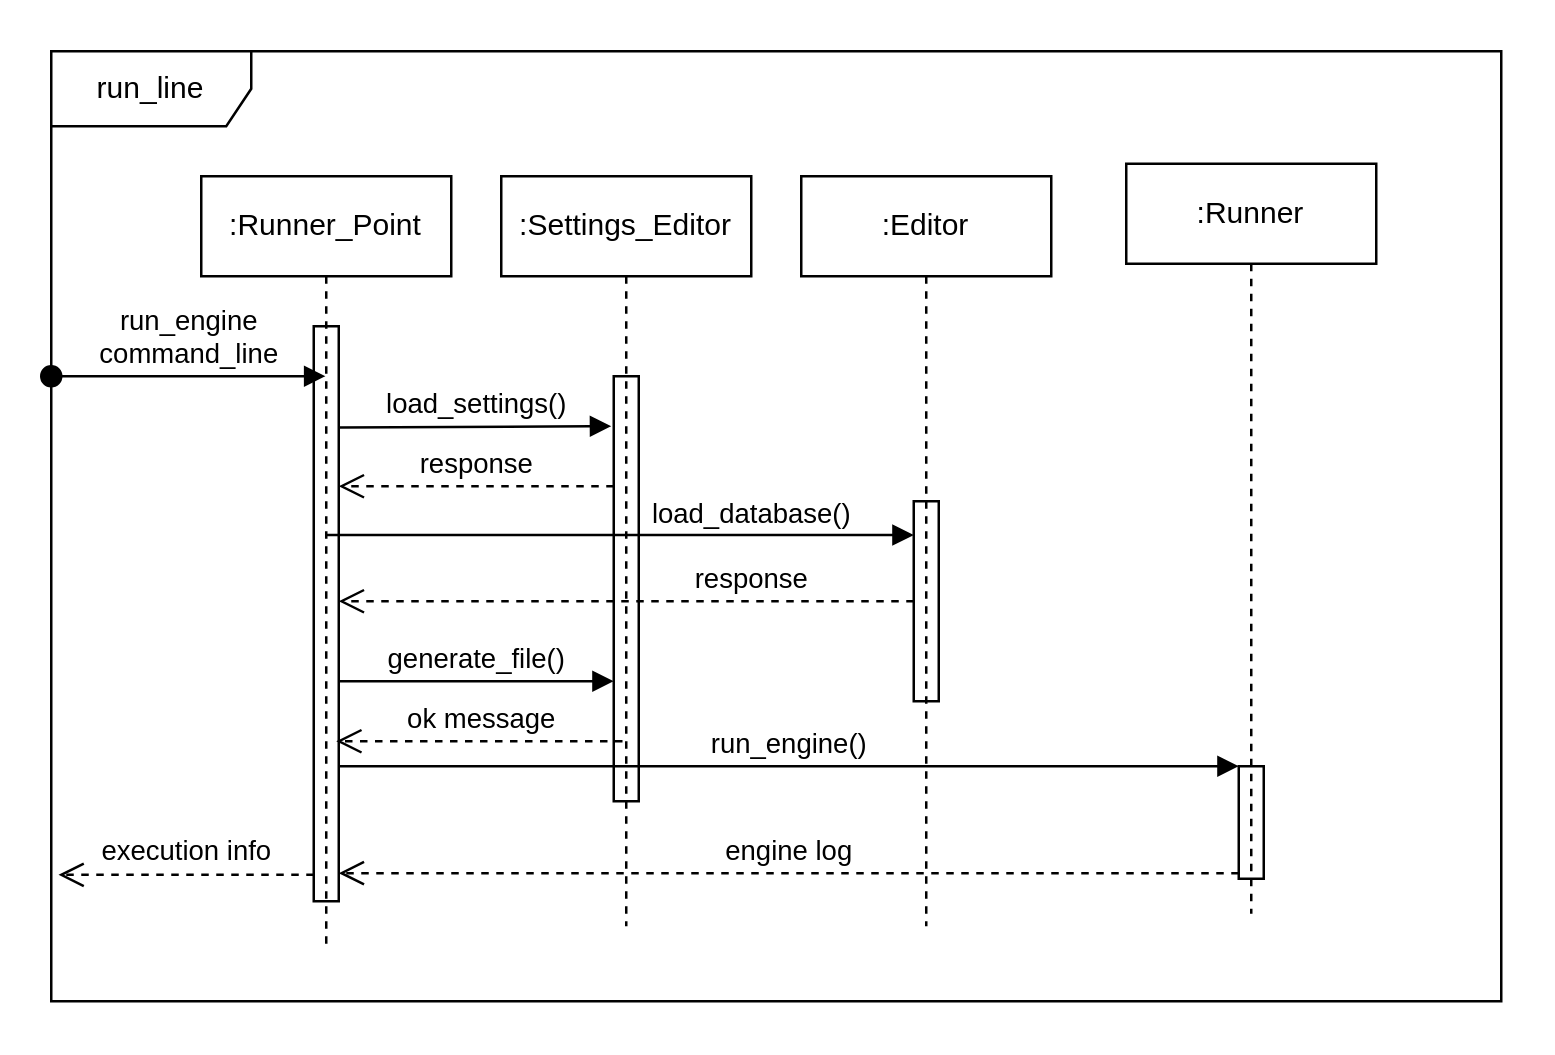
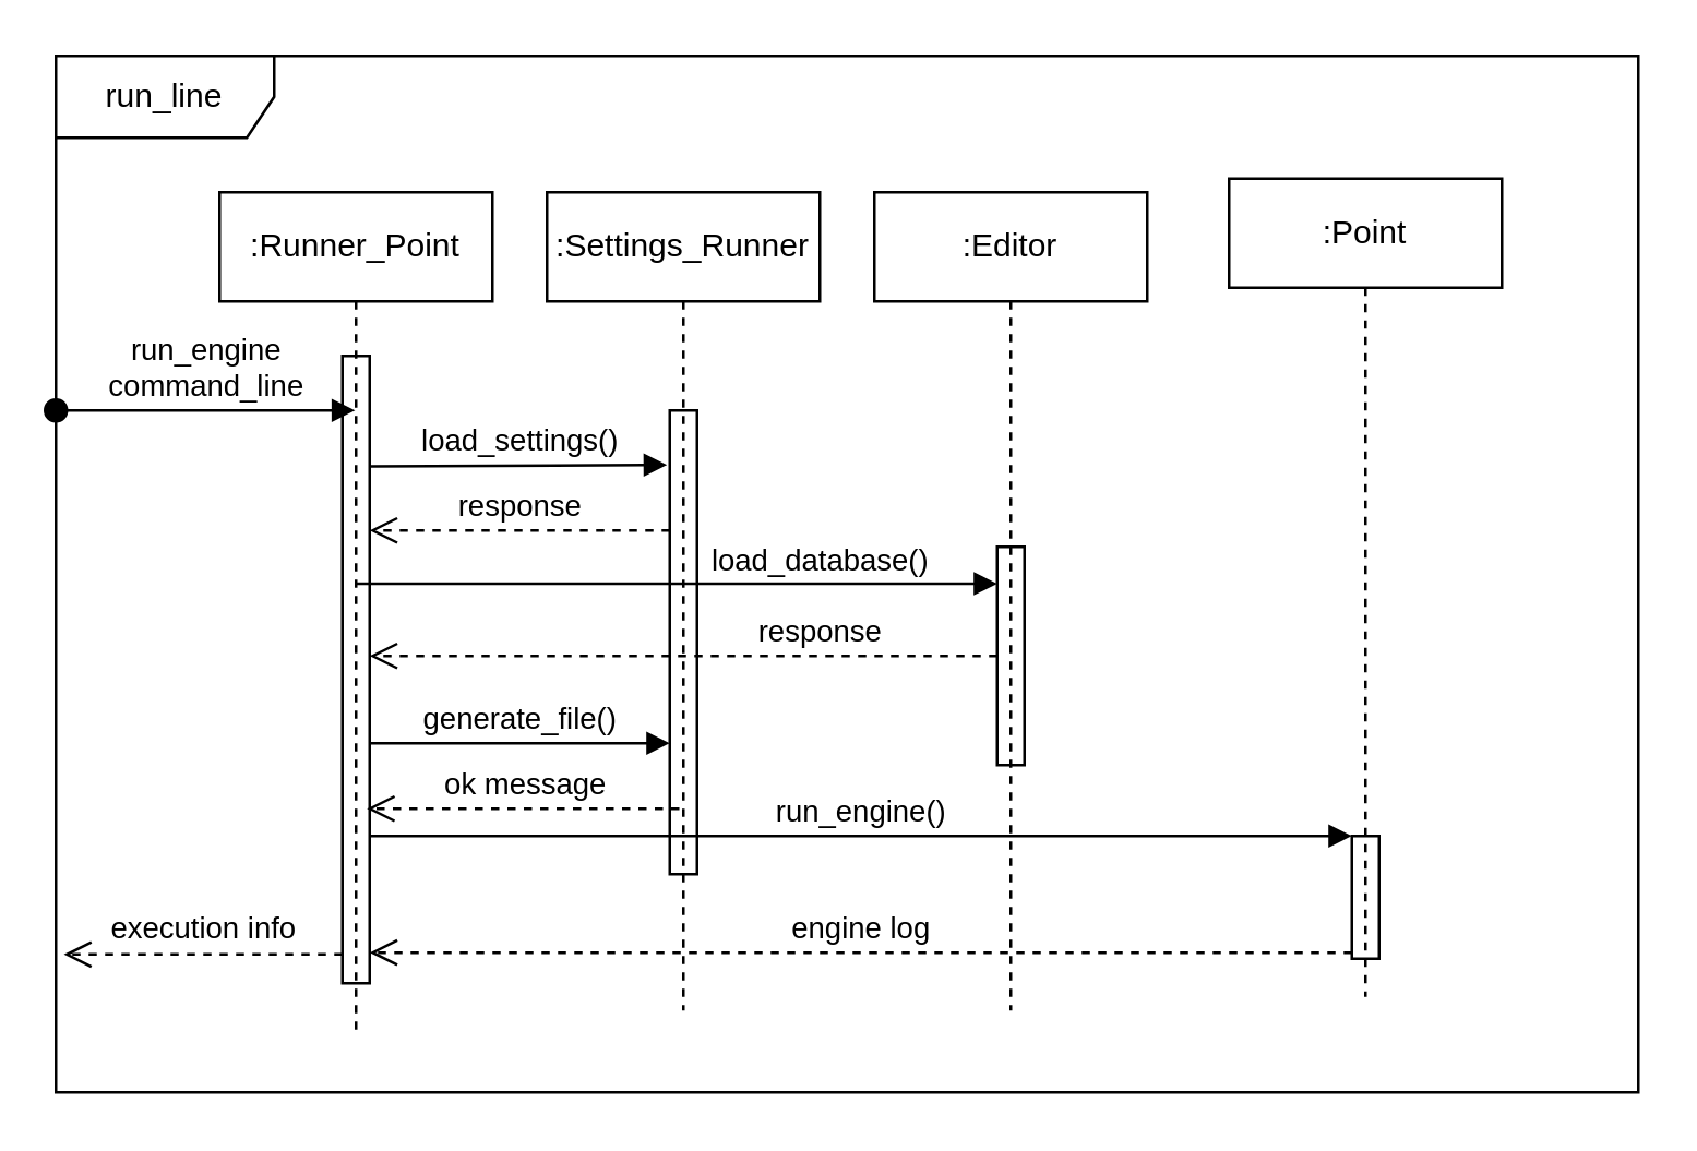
  <mxCell id="0" />
  <mxCell id="1" parent="0" />
  <mxCell id="2" value="run_line" style="shape=umlFrame;whiteSpace=wrap;html=1;width=80;height=30;" parent="1" vertex="1"><mxGeometry x="20" y="20" width="580" height="380" as="geometry" /></mxCell>
  <mxCell id="3" value=":Runner_Point" style="shape=umlLifeline;perimeter=lifelinePerimeter;whiteSpace=wrap;html=1;container=1;collapsible=0;recursiveResize=0;outlineConnect=0;strokeColor=#000000;fillColor=none;" parent="1" vertex="1"><mxGeometry x="80" y="70" width="100" height="310" as="geometry" /></mxCell>
  <mxCell id="4" value="" style="html=1;points=[];perimeter=orthogonalPerimeter;strokeColor=#000000;fillColor=none;" parent="3" vertex="1"><mxGeometry x="45" y="60" width="10" height="230" as="geometry" /></mxCell>
- <mxCell id="5" value=":Settings_Editor" style="shape=umlLifeline;perimeter=lifelinePerimeter;whiteSpace=wrap;html=1;container=1;collapsible=0;recursiveResize=0;outlineConnect=0;strokeColor=#000000;fillColor=none;" parent="1" vertex="1"><mxGeometry x="200" y="70" width="100" height="300" as="geometry" /></mxCell>
+ <mxCell id="5" value=":Settings_Runner" style="shape=umlLifeline;perimeter=lifelinePerimeter;whiteSpace=wrap;html=1;container=1;collapsible=0;recursiveResize=0;outlineConnect=0;strokeColor=#000000;fillColor=none;" parent="1" vertex="1"><mxGeometry x="200" y="70" width="100" height="300" as="geometry" /></mxCell>
  <mxCell id="6" value="" style="html=1;points=[];perimeter=orthogonalPerimeter;strokeColor=#000000;fillColor=none;" parent="5" vertex="1"><mxGeometry x="45" y="80" width="10" height="170" as="geometry" /></mxCell>
  <mxCell id="7" value="load_settings()" style="html=1;verticalAlign=bottom;endArrow=block;entryX=-0.1;entryY=0.738;entryDx=0;entryDy=0;entryPerimeter=0;" parent="1" edge="1"><mxGeometry width="80" relative="1" as="geometry"><mxPoint x="135" y="170.46" as="sourcePoint" /><mxPoint x="244" y="170" as="targetPoint" /></mxGeometry></mxCell>
  <mxCell id="8" value=":Editor" style="shape=umlLifeline;perimeter=lifelinePerimeter;whiteSpace=wrap;html=1;container=1;collapsible=0;recursiveResize=0;outlineConnect=0;strokeColor=#000000;fillColor=none;" parent="1" vertex="1"><mxGeometry x="320" y="70" width="100" height="300" as="geometry" /></mxCell>
  <mxCell id="9" value="" style="html=1;points=[];perimeter=orthogonalPerimeter;strokeColor=#000000;fillColor=none;" parent="8" vertex="1"><mxGeometry x="45" y="130" width="10" height="80" as="geometry" /></mxCell>
  <mxCell id="10" value="load_database()" style="html=1;verticalAlign=bottom;endArrow=block;exitX=0.5;exitY=0.424;exitDx=0;exitDy=0;exitPerimeter=0;" parent="1" edge="1"><mxGeometry x="0.447" width="80" relative="1" as="geometry"><mxPoint x="130" y="213.52" as="sourcePoint" /><mxPoint x="365" y="213.52" as="targetPoint" /><mxPoint as="offset" /></mxGeometry></mxCell>
  <mxCell id="11" value="response" style="html=1;verticalAlign=bottom;endArrow=open;dashed=1;endSize=8;" parent="1" edge="1"><mxGeometry relative="1" as="geometry"><mxPoint x="245" y="194" as="sourcePoint" /><mxPoint x="135" y="194" as="targetPoint" /></mxGeometry></mxCell>
- <mxCell id="12" value=":Runner" style="shape=umlLifeline;perimeter=lifelinePerimeter;whiteSpace=wrap;html=1;container=1;collapsible=0;recursiveResize=0;outlineConnect=0;strokeColor=#000000;fillColor=none;" parent="1" vertex="1"><mxGeometry x="450" y="65" width="100" height="300" as="geometry" /></mxCell>
+ <mxCell id="12" value=":Point" style="shape=umlLifeline;perimeter=lifelinePerimeter;whiteSpace=wrap;html=1;container=1;collapsible=0;recursiveResize=0;outlineConnect=0;strokeColor=#000000;fillColor=none;" parent="1" vertex="1"><mxGeometry x="450" y="65" width="100" height="300" as="geometry" /></mxCell>
  <mxCell id="13" value="" style="html=1;points=[];perimeter=orthogonalPerimeter;strokeColor=#000000;fillColor=none;" parent="12" vertex="1"><mxGeometry x="45" y="241" width="10" height="45" as="geometry" /></mxCell>
  <mxCell id="14" value="ok message" style="html=1;verticalAlign=bottom;endArrow=open;dashed=1;endSize=8;" parent="1" edge="1"><mxGeometry relative="1" as="geometry"><mxPoint x="248.5" y="296" as="sourcePoint" /><mxPoint x="134" y="296" as="targetPoint" /></mxGeometry></mxCell>
  <mxCell id="15" value="generate_file()" style="html=1;verticalAlign=bottom;endArrow=block;" parent="1" target="6" edge="1"><mxGeometry width="80" relative="1" as="geometry"><mxPoint x="135" y="272" as="sourcePoint" /><mxPoint x="240" y="272" as="targetPoint" /></mxGeometry></mxCell>
  <mxCell id="16" value="run_engine&lt;br&gt;command_line" style="html=1;verticalAlign=bottom;startArrow=oval;startFill=1;endArrow=block;startSize=8;" parent="1" edge="1"><mxGeometry width="60" relative="1" as="geometry"><mxPoint x="20" y="150" as="sourcePoint" /><mxPoint x="129.667" y="150" as="targetPoint" /></mxGeometry></mxCell>
  <mxCell id="17" value="response" style="html=1;verticalAlign=bottom;endArrow=open;dashed=1;endSize=8;" parent="1" source="9" target="4" edge="1"><mxGeometry x="-0.435" relative="1" as="geometry"><mxPoint x="360" y="240" as="sourcePoint" /><mxPoint x="280" y="240" as="targetPoint" /><mxPoint as="offset" /></mxGeometry></mxCell>
  <mxCell id="18" value="run_engine()" style="html=1;verticalAlign=bottom;endArrow=block;entryX=0;entryY=0;" parent="1" target="13" edge="1"><mxGeometry relative="1" as="geometry"><mxPoint x="135" y="306" as="sourcePoint" /></mxGeometry></mxCell>
  <mxCell id="19" value="engine log" style="html=1;verticalAlign=bottom;endArrow=open;dashed=1;endSize=8;exitX=0;exitY=0.95;" parent="1" source="13" target="4" edge="1"><mxGeometry relative="1" as="geometry"><mxPoint x="425" y="347" as="targetPoint" /></mxGeometry></mxCell>
  <mxCell id="20" value="execution info" style="html=1;verticalAlign=bottom;endArrow=open;dashed=1;endSize=8;entryX=0.005;entryY=0.838;entryDx=0;entryDy=0;entryPerimeter=0;" parent="1" edge="1"><mxGeometry relative="1" as="geometry"><mxPoint x="125" y="349.44" as="sourcePoint" /><mxPoint x="22.9" y="349.44" as="targetPoint" /></mxGeometry></mxCell>
